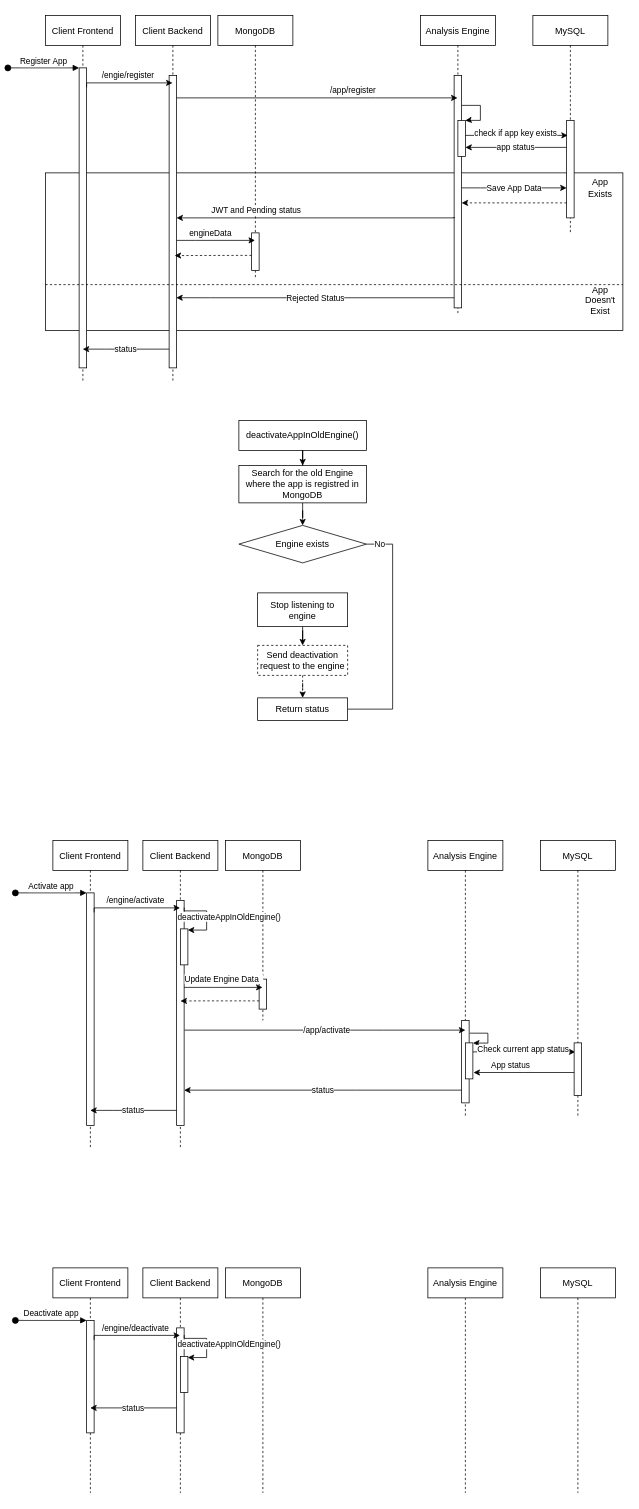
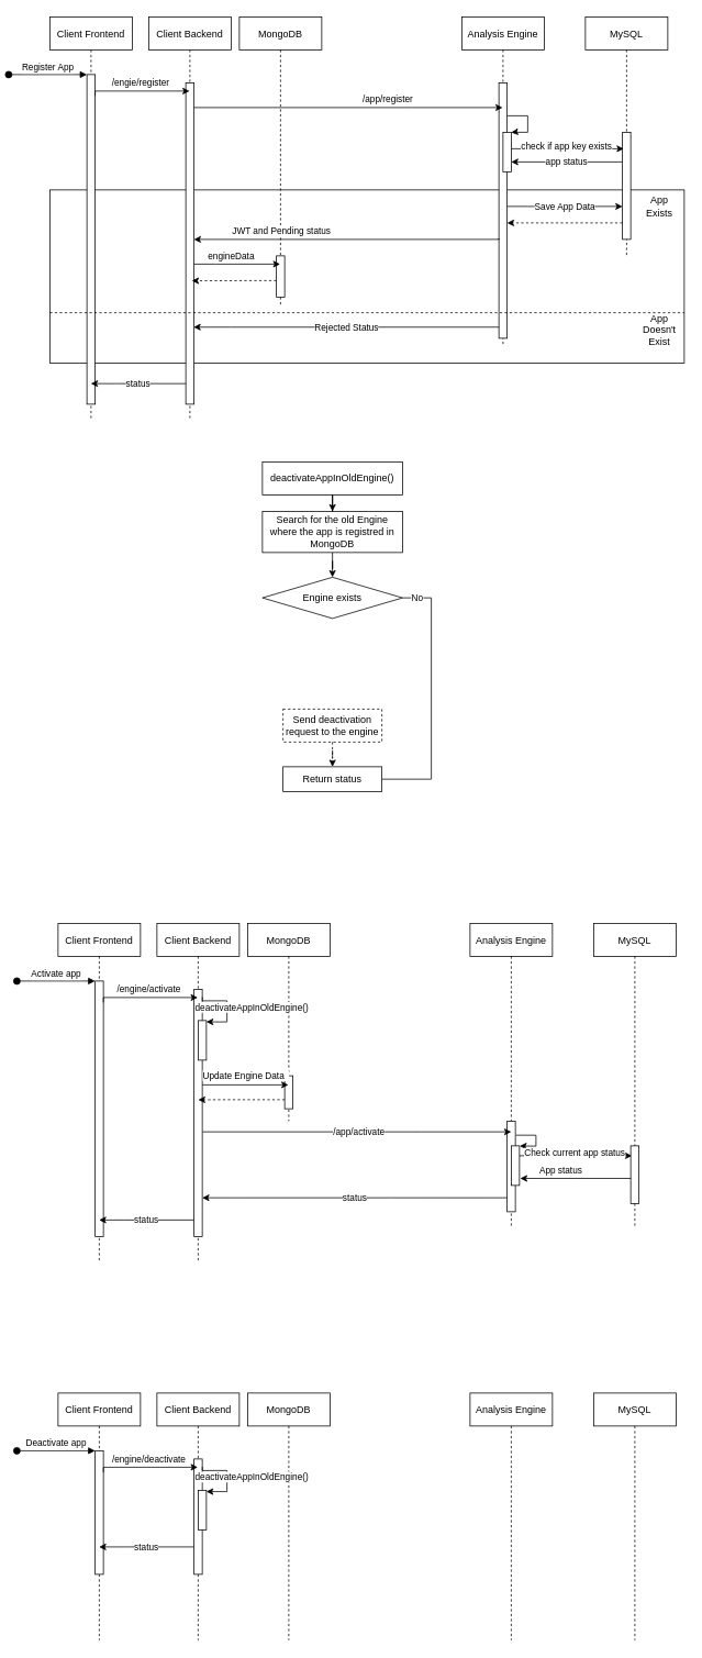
  <mxCell id="0" />
  <mxCell id="1" parent="0" />
  <mxCell id="2" value="" style="rounded=0;whiteSpace=wrap;html=1;fillColor=none;" vertex="1" parent="1"><mxGeometry x="20" y="230" width="770" height="210" as="geometry" /></mxCell>
  <mxCell id="3" value="Client Frontend" style="shape=umlLifeline;perimeter=lifelinePerimeter;container=1;collapsible=0;recursiveResize=0;rounded=0;shadow=0;strokeWidth=1;" parent="1" vertex="1"><mxGeometry x="20" y="20" width="100" height="490" as="geometry" /></mxCell>
  <mxCell id="4" value="" style="points=[];perimeter=orthogonalPerimeter;rounded=0;shadow=0;strokeWidth=1;" parent="3" vertex="1"><mxGeometry x="45" y="70" width="10" height="400" as="geometry" /></mxCell>
  <mxCell id="5" value="Register App" style="verticalAlign=bottom;startArrow=oval;endArrow=block;startSize=8;shadow=0;strokeWidth=1;" parent="3" target="4" edge="1"><mxGeometry relative="1" as="geometry"><mxPoint x="-50" y="70" as="sourcePoint" /></mxGeometry></mxCell>
  <mxCell id="6" value="MongoDB" style="shape=umlLifeline;perimeter=lifelinePerimeter;container=1;collapsible=0;recursiveResize=0;rounded=0;shadow=0;strokeWidth=1;" parent="1" vertex="1"><mxGeometry x="250" y="20" width="100" height="350" as="geometry" /></mxCell>
  <mxCell id="7" value="" style="points=[];perimeter=orthogonalPerimeter;rounded=0;shadow=0;strokeWidth=1;" parent="6" vertex="1"><mxGeometry x="45" y="290" width="10" height="50" as="geometry" /></mxCell>
  <mxCell id="8" value="Analysis Engine" style="shape=umlLifeline;perimeter=lifelinePerimeter;container=1;collapsible=0;recursiveResize=0;rounded=0;shadow=0;strokeWidth=1;" vertex="1" parent="1"><mxGeometry x="520" y="20" width="100" height="400" as="geometry" /></mxCell>
  <mxCell id="9" value="" style="points=[];perimeter=orthogonalPerimeter;rounded=0;shadow=0;strokeWidth=1;" vertex="1" parent="8"><mxGeometry x="45" y="80" width="10" height="310" as="geometry" /></mxCell>
  <mxCell id="10" value="MySQL" style="shape=umlLifeline;perimeter=lifelinePerimeter;container=1;collapsible=0;recursiveResize=0;rounded=0;shadow=0;strokeWidth=1;" vertex="1" parent="1"><mxGeometry x="670" y="20" width="100" height="290" as="geometry" /></mxCell>
  <mxCell id="11" value="" style="points=[];perimeter=orthogonalPerimeter;rounded=0;shadow=0;strokeWidth=1;" vertex="1" parent="10"><mxGeometry x="45" y="140" width="10" height="130" as="geometry" /></mxCell>
  <mxCell id="12" value="Client Backend" style="shape=umlLifeline;perimeter=lifelinePerimeter;container=1;collapsible=0;recursiveResize=0;rounded=0;shadow=0;strokeWidth=1;" vertex="1" parent="1"><mxGeometry x="140" y="20" width="100" height="490" as="geometry" /></mxCell>
  <mxCell id="13" value="" style="points=[];perimeter=orthogonalPerimeter;rounded=0;shadow=0;strokeWidth=1;" vertex="1" parent="12"><mxGeometry x="45" y="80" width="10" height="390" as="geometry" /></mxCell>
  <mxCell id="14" value="/engie/register" style="edgeStyle=orthogonalEdgeStyle;rounded=0;orthogonalLoop=1;jettySize=auto;html=1;" edge="1" parent="1" target="12"><mxGeometry x="0.012" y="10" relative="1" as="geometry"><mxPoint x="75" y="116" as="sourcePoint" /><mxPoint x="184" y="116" as="targetPoint" /><Array as="points"><mxPoint x="75" y="110" /></Array><mxPoint as="offset" /></mxGeometry></mxCell>
  <mxCell id="15" value="/app/register" style="edgeStyle=orthogonalEdgeStyle;rounded=0;orthogonalLoop=1;jettySize=auto;html=1;" edge="1" parent="1" source="13" target="8"><mxGeometry x="0.255" y="10" relative="1" as="geometry"><Array as="points"><mxPoint x="460" y="130" /><mxPoint x="460" y="130" /></Array><mxPoint as="offset" /></mxGeometry></mxCell>
  <mxCell id="16" value="JWT and Pending status" style="edgeStyle=orthogonalEdgeStyle;rounded=0;orthogonalLoop=1;jettySize=auto;html=1;" edge="1" parent="1"><mxGeometry x="0.432" y="-10" relative="1" as="geometry"><mxPoint x="565" y="290" as="sourcePoint" /><mxPoint x="194.81" y="290" as="targetPoint" /><Array as="points"><mxPoint x="565" y="289" /><mxPoint x="565" y="290" /></Array><mxPoint as="offset" /></mxGeometry></mxCell>
  <mxCell id="17" value="engineData" style="edgeStyle=orthogonalEdgeStyle;rounded=0;orthogonalLoop=1;jettySize=auto;html=1;" edge="1" parent="1"><mxGeometry x="-0.139" y="10" relative="1" as="geometry"><mxPoint x="195" y="320" as="sourcePoint" /><mxPoint x="299.5" y="320" as="targetPoint" /><Array as="points"><mxPoint x="220" y="320" /><mxPoint x="220" y="320" /></Array><mxPoint as="offset" /></mxGeometry></mxCell>
  <mxCell id="18" value="" style="edgeStyle=orthogonalEdgeStyle;rounded=0;orthogonalLoop=1;jettySize=auto;html=1;entryX=0.524;entryY=0.711;entryDx=0;entryDy=0;entryPerimeter=0;dashed=1;" edge="1" parent="1"><mxGeometry x="-0.123" relative="1" as="geometry"><mxPoint x="295" y="340.004" as="sourcePoint" /><mxPoint x="192.4" y="340.27" as="targetPoint" /><Array as="points"><mxPoint x="280" y="339.97" /><mxPoint x="280" y="339.97" /></Array><mxPoint as="offset" /></mxGeometry></mxCell>
  <mxCell id="19" value="status" style="edgeStyle=orthogonalEdgeStyle;rounded=0;orthogonalLoop=1;jettySize=auto;html=1;" edge="1" parent="1"><mxGeometry relative="1" as="geometry"><mxPoint x="185" y="465" as="sourcePoint" /><mxPoint x="69.81" y="465" as="targetPoint" /><Array as="points"><mxPoint x="100" y="465" /><mxPoint x="100" y="465" /></Array></mxGeometry></mxCell>
  <mxCell id="20" value="check if app key exists" style="edgeStyle=orthogonalEdgeStyle;rounded=0;orthogonalLoop=1;jettySize=auto;html=1;" edge="1" parent="1"><mxGeometry x="0.004" y="3" relative="1" as="geometry"><mxPoint x="577" y="180" as="sourcePoint" /><mxPoint x="716.5" y="180" as="targetPoint" /><Array as="points"><mxPoint x="667" y="180" /><mxPoint x="667" y="180" /></Array><mxPoint as="offset" /></mxGeometry></mxCell>
  <mxCell id="21" value="" style="points=[];perimeter=orthogonalPerimeter;rounded=0;shadow=0;strokeWidth=1;" vertex="1" parent="1"><mxGeometry x="570" y="160" width="10" height="48" as="geometry" /></mxCell>
  <mxCell id="22" value="app status" style="edgeStyle=orthogonalEdgeStyle;rounded=0;orthogonalLoop=1;jettySize=auto;html=1;" edge="1" parent="1"><mxGeometry relative="1" as="geometry"><mxPoint x="715" y="196" as="sourcePoint" /><mxPoint x="580" y="196" as="targetPoint" /><Array as="points"><mxPoint x="630" y="196" /><mxPoint x="630" y="196" /></Array></mxGeometry></mxCell>
  <mxCell id="23" style="edgeStyle=orthogonalEdgeStyle;rounded=0;orthogonalLoop=1;jettySize=auto;html=1;entryX=0.994;entryY=0.005;entryDx=0;entryDy=0;entryPerimeter=0;" edge="1" parent="1" source="9" target="21"><mxGeometry relative="1" as="geometry"><mxPoint x="582" y="160" as="targetPoint" /><Array as="points"><mxPoint x="600" y="140" /><mxPoint x="600" y="160" /><mxPoint x="582" y="160" /></Array></mxGeometry></mxCell>
  <mxCell id="24" value="Save App Data" style="edgeStyle=orthogonalEdgeStyle;rounded=0;orthogonalLoop=1;jettySize=auto;html=1;" edge="1" parent="1" source="9" target="11"><mxGeometry relative="1" as="geometry"><Array as="points"><mxPoint x="600" y="250" /><mxPoint x="600" y="250" /></Array></mxGeometry></mxCell>
  <mxCell id="25" style="edgeStyle=orthogonalEdgeStyle;rounded=0;orthogonalLoop=1;jettySize=auto;html=1;dashed=1;" edge="1" parent="1" source="11" target="9"><mxGeometry relative="1" as="geometry"><Array as="points"><mxPoint x="600" y="270" /><mxPoint x="600" y="270" /></Array></mxGeometry></mxCell>
  <mxCell id="26" value="" style="endArrow=none;dashed=1;html=1;exitX=0;exitY=0.5;exitDx=0;exitDy=0;entryX=1;entryY=0.5;entryDx=0;entryDy=0;" edge="1" parent="1"><mxGeometry width="50" height="50" relative="1" as="geometry"><mxPoint x="20" y="379" as="sourcePoint" /><mxPoint x="790" y="379" as="targetPoint" /></mxGeometry></mxCell>
  <mxCell id="27" value="App Exists" style="text;html=1;strokeColor=none;fillColor=none;align=center;verticalAlign=middle;whiteSpace=wrap;rounded=0;" vertex="1" parent="1"><mxGeometry x="740" y="240" width="40" height="20" as="geometry" /></mxCell>
  <mxCell id="28" value="App Doesn't Exist" style="text;html=1;strokeColor=none;fillColor=none;align=center;verticalAlign=middle;whiteSpace=wrap;rounded=0;" vertex="1" parent="1"><mxGeometry x="740" y="390" width="40" height="20" as="geometry" /></mxCell>
  <mxCell id="29" value="Rejected Status" style="edgeStyle=orthogonalEdgeStyle;rounded=0;orthogonalLoop=1;jettySize=auto;html=1;entryX=0.952;entryY=0.717;entryDx=0;entryDy=0;entryPerimeter=0;" edge="1" parent="1"><mxGeometry relative="1" as="geometry"><mxPoint x="565" y="396.517" as="sourcePoint" /><mxPoint x="194.52" y="396.48" as="targetPoint" /><Array as="points"><mxPoint x="240" y="396" /></Array></mxGeometry></mxCell>
  <mxCell id="30" value="Client Frontend" style="shape=umlLifeline;perimeter=lifelinePerimeter;container=1;collapsible=0;recursiveResize=0;rounded=0;shadow=0;strokeWidth=1;" vertex="1" parent="1"><mxGeometry x="30" y="1120" width="100" height="410" as="geometry" /></mxCell>
  <mxCell id="31" value="" style="points=[];perimeter=orthogonalPerimeter;rounded=0;shadow=0;strokeWidth=1;" vertex="1" parent="30"><mxGeometry x="45" y="70" width="10" height="310" as="geometry" /></mxCell>
  <mxCell id="32" value="Activate app" style="verticalAlign=bottom;startArrow=oval;endArrow=block;startSize=8;shadow=0;strokeWidth=1;" edge="1" parent="30" target="31"><mxGeometry relative="1" as="geometry"><mxPoint x="-50" y="70" as="sourcePoint" /></mxGeometry></mxCell>
  <mxCell id="33" value="MongoDB" style="shape=umlLifeline;perimeter=lifelinePerimeter;container=1;collapsible=0;recursiveResize=0;rounded=0;shadow=0;strokeWidth=1;" vertex="1" parent="1"><mxGeometry x="260" y="1120" width="100" height="240" as="geometry" /></mxCell>
  <mxCell id="34" value="" style="points=[];perimeter=orthogonalPerimeter;rounded=0;shadow=0;strokeWidth=1;" vertex="1" parent="33"><mxGeometry x="45" y="185" width="10" height="40" as="geometry" /></mxCell>
  <mxCell id="35" value="Analysis Engine" style="shape=umlLifeline;perimeter=lifelinePerimeter;container=1;collapsible=0;recursiveResize=0;rounded=0;shadow=0;strokeWidth=1;" vertex="1" parent="1"><mxGeometry x="530" y="1120" width="100" height="370" as="geometry" /></mxCell>
  <mxCell id="36" style="edgeStyle=orthogonalEdgeStyle;rounded=0;orthogonalLoop=1;jettySize=auto;html=1;entryX=1.021;entryY=0.047;entryDx=0;entryDy=0;entryPerimeter=0;exitX=1.067;exitY=0.127;exitDx=0;exitDy=0;exitPerimeter=0;" edge="1" parent="35"><mxGeometry relative="1" as="geometry"><mxPoint x="55.67" y="257.05" as="sourcePoint" /><mxPoint x="60.21" y="270.256" as="targetPoint" /><Array as="points"><mxPoint x="80" y="257" /><mxPoint x="80" y="270" /></Array></mxGeometry></mxCell>
  <mxCell id="37" value="" style="points=[];perimeter=orthogonalPerimeter;rounded=0;shadow=0;strokeWidth=1;" vertex="1" parent="35"><mxGeometry x="45" y="240" width="10" height="110" as="geometry" /></mxCell>
  <mxCell id="38" value="Check current app status" style="edgeStyle=orthogonalEdgeStyle;rounded=0;orthogonalLoop=1;jettySize=auto;html=1;" edge="1" parent="35"><mxGeometry x="0.004" y="3" relative="1" as="geometry"><mxPoint x="57" y="282" as="sourcePoint" /><mxPoint x="196.5" y="282" as="targetPoint" /><Array as="points"><mxPoint x="147" y="282" /><mxPoint x="147" y="282" /></Array><mxPoint as="offset" /></mxGeometry></mxCell>
  <mxCell id="39" value="" style="points=[];perimeter=orthogonalPerimeter;rounded=0;shadow=0;strokeWidth=1;" vertex="1" parent="35"><mxGeometry x="50" y="270" width="10" height="48" as="geometry" /></mxCell>
  <mxCell id="40" value="MySQL" style="shape=umlLifeline;perimeter=lifelinePerimeter;container=1;collapsible=0;recursiveResize=0;rounded=0;shadow=0;strokeWidth=1;" vertex="1" parent="1"><mxGeometry x="680" y="1120" width="100" height="370" as="geometry" /></mxCell>
  <mxCell id="41" value="" style="points=[];perimeter=orthogonalPerimeter;rounded=0;shadow=0;strokeWidth=1;" vertex="1" parent="40"><mxGeometry x="45" y="270" width="10" height="70" as="geometry" /></mxCell>
  <mxCell id="42" value="Client Backend" style="shape=umlLifeline;perimeter=lifelinePerimeter;container=1;collapsible=0;recursiveResize=0;rounded=0;shadow=0;strokeWidth=1;" vertex="1" parent="1"><mxGeometry x="150" y="1120" width="100" height="410" as="geometry" /></mxCell>
  <mxCell id="43" value="" style="points=[];perimeter=orthogonalPerimeter;rounded=0;shadow=0;strokeWidth=1;" vertex="1" parent="42"><mxGeometry x="45" y="80" width="10" height="300" as="geometry" /></mxCell>
  <mxCell id="44" value="/engine/activate" style="edgeStyle=orthogonalEdgeStyle;rounded=0;orthogonalLoop=1;jettySize=auto;html=1;" edge="1" parent="1" target="42"><mxGeometry x="0.012" y="10" relative="1" as="geometry"><mxPoint x="85" y="1216" as="sourcePoint" /><mxPoint x="194" y="1216" as="targetPoint" /><Array as="points"><mxPoint x="85" y="1210" /></Array><mxPoint as="offset" /></mxGeometry></mxCell>
  <mxCell id="45" value="/app/activate" style="edgeStyle=orthogonalEdgeStyle;rounded=0;orthogonalLoop=1;jettySize=auto;html=1;" edge="1" parent="1"><mxGeometry x="0.012" relative="1" as="geometry"><Array as="points"><mxPoint x="470.5" y="1373" /><mxPoint x="470.5" y="1373" /></Array><mxPoint as="offset" /><mxPoint x="205.5" y="1373" as="sourcePoint" /><mxPoint x="580" y="1373" as="targetPoint" /></mxGeometry></mxCell>
  <mxCell id="46" value="status" style="edgeStyle=orthogonalEdgeStyle;rounded=0;orthogonalLoop=1;jettySize=auto;html=1;" edge="1" parent="1"><mxGeometry relative="1" as="geometry"><mxPoint x="195" y="1480" as="sourcePoint" /><mxPoint x="79.81" y="1480" as="targetPoint" /><Array as="points"><mxPoint x="110" y="1480" /><mxPoint x="110" y="1480" /></Array></mxGeometry></mxCell>
  <mxCell id="47" value="" style="points=[];perimeter=orthogonalPerimeter;rounded=0;shadow=0;strokeWidth=1;" vertex="1" parent="1"><mxGeometry x="200" y="1238" width="10" height="48" as="geometry" /></mxCell>
  <mxCell id="48" value="deactivateAppInOldEngine()" style="edgeStyle=orthogonalEdgeStyle;rounded=0;orthogonalLoop=1;jettySize=auto;html=1;entryX=0.99;entryY=0.158;entryDx=0;entryDy=0;entryPerimeter=0;exitX=1.014;exitY=0.052;exitDx=0;exitDy=0;exitPerimeter=0;" edge="1" parent="1"><mxGeometry x="-0.011" y="30" relative="1" as="geometry"><mxPoint x="205.14" y="1209.6" as="sourcePoint" /><mxPoint x="209.9" y="1239.584" as="targetPoint" /><Array as="points"><mxPoint x="205" y="1214" /><mxPoint x="235" y="1214" /><mxPoint x="235" y="1240" /></Array><mxPoint as="offset" /></mxGeometry></mxCell>
  <mxCell id="49" value="Update Engine Data&amp;nbsp;&amp;nbsp;" style="edgeStyle=orthogonalEdgeStyle;rounded=0;orthogonalLoop=1;jettySize=auto;html=1;" edge="1" parent="1"><mxGeometry x="0.014" y="11" relative="1" as="geometry"><mxPoint x="205" y="1316" as="sourcePoint" /><mxPoint x="309.5" y="1316" as="targetPoint" /><Array as="points"><mxPoint x="245" y="1316" /><mxPoint x="245" y="1316" /></Array><mxPoint as="offset" /></mxGeometry></mxCell>
  <mxCell id="50" style="edgeStyle=orthogonalEdgeStyle;rounded=0;orthogonalLoop=1;jettySize=auto;html=1;entryX=0.51;entryY=0.321;entryDx=0;entryDy=0;entryPerimeter=0;dashed=1;" edge="1" parent="1"><mxGeometry relative="1" as="geometry"><mxPoint x="305" y="1334" as="sourcePoint" /><mxPoint x="200.1" y="1334.19" as="targetPoint" /><Array as="points"><mxPoint x="225" y="1334" /><mxPoint x="225" y="1334" /></Array></mxGeometry></mxCell>
  <mxCell id="51" value="App status" style="edgeStyle=orthogonalEdgeStyle;rounded=0;orthogonalLoop=1;jettySize=auto;html=1;entryX=1.09;entryY=0.823;entryDx=0;entryDy=0;entryPerimeter=0;" edge="1" parent="1"><mxGeometry x="0.268" y="-10" relative="1" as="geometry"><mxPoint x="725" y="1429.514" as="sourcePoint" /><mxPoint x="590.9" y="1429.504" as="targetPoint" /><Array as="points"><mxPoint x="658" y="1430" /></Array><mxPoint as="offset" /></mxGeometry></mxCell>
  <mxCell id="52" value="status" style="edgeStyle=orthogonalEdgeStyle;rounded=0;orthogonalLoop=1;jettySize=auto;html=1;" edge="1" parent="1"><mxGeometry relative="1" as="geometry"><mxPoint x="575" y="1453.034" as="sourcePoint" /><mxPoint x="205" y="1453.034" as="targetPoint" /><Array as="points"><mxPoint x="435" y="1453" /><mxPoint x="435" y="1453" /></Array></mxGeometry></mxCell>
  <mxCell id="53" value="" style="edgeStyle=orthogonalEdgeStyle;rounded=0;orthogonalLoop=1;jettySize=auto;html=1;" edge="1" parent="1" source="54" target="56"><mxGeometry relative="1" as="geometry" /></mxCell>
  <mxCell id="54" value="deactivateAppInOldEngine()" style="rounded=0;whiteSpace=wrap;html=1;fillColor=none;" vertex="1" parent="1"><mxGeometry x="278" y="560" width="170" height="40" as="geometry" /></mxCell>
  <mxCell id="55" value="" style="edgeStyle=orthogonalEdgeStyle;rounded=0;orthogonalLoop=1;jettySize=auto;html=1;" edge="1" parent="1" source="56" target="58"><mxGeometry relative="1" as="geometry" /></mxCell>
  <mxCell id="56" value="Search for the old Engine where the app is registred in MongoDB" style="whiteSpace=wrap;html=1;rounded=0;fillColor=none;" vertex="1" parent="1"><mxGeometry x="278" y="620" width="170" height="50" as="geometry" /></mxCell>
  <mxCell id="57" value="No" style="edgeStyle=orthogonalEdgeStyle;rounded=0;orthogonalLoop=1;jettySize=auto;html=1;entryX=1;entryY=0.5;entryDx=0;entryDy=0;exitX=1;exitY=0.5;exitDx=0;exitDy=0;endArrow=none;" edge="1" parent="1" source="58" target="63"><mxGeometry x="-0.883" relative="1" as="geometry"><Array as="points"><mxPoint x="483" y="725" /><mxPoint x="483" y="945" /></Array><mxPoint as="offset" /></mxGeometry></mxCell>
  <mxCell id="58" value="Engine exists" style="rhombus;whiteSpace=wrap;html=1;rounded=0;fillColor=none;" vertex="1" parent="1"><mxGeometry x="278" y="700" width="170" height="50" as="geometry" /></mxCell>
- <mxCell id="59" value="" style="edgeStyle=orthogonalEdgeStyle;rounded=0;orthogonalLoop=1;jettySize=auto;html=1;" edge="1" parent="1" source="60" target="62"><mxGeometry relative="1" as="geometry" /></mxCell>
- <mxCell id="60" value="Stop listening to engine" style="whiteSpace=wrap;html=1;rounded=0;fillColor=none;" vertex="1" parent="1"><mxGeometry x="303" y="790" width="120" height="45" as="geometry" /></mxCell>
  <mxCell id="61" value="" style="edgeStyle=orthogonalEdgeStyle;rounded=0;orthogonalLoop=1;jettySize=auto;html=1;dashed=1;" edge="1" parent="1" source="62" target="63"><mxGeometry relative="1" as="geometry" /></mxCell>
  <mxCell id="62" value="Send deactivation request to the engine" style="whiteSpace=wrap;html=1;rounded=0;fillColor=none;dashed=1;" vertex="1" parent="1"><mxGeometry x="303" y="860" width="120" height="40" as="geometry" /></mxCell>
  <mxCell id="63" value="Return status" style="whiteSpace=wrap;html=1;rounded=0;fillColor=none;" vertex="1" parent="1"><mxGeometry x="303" y="930" width="120" height="30" as="geometry" /></mxCell>
  <mxCell id="64" value="Client Frontend" style="shape=umlLifeline;perimeter=lifelinePerimeter;container=1;collapsible=0;recursiveResize=0;rounded=0;shadow=0;strokeWidth=1;" vertex="1" parent="1"><mxGeometry x="30" y="1690" width="100" height="300" as="geometry" /></mxCell>
  <mxCell id="65" value="" style="points=[];perimeter=orthogonalPerimeter;rounded=0;shadow=0;strokeWidth=1;" vertex="1" parent="64"><mxGeometry x="45" y="70" width="10" height="150" as="geometry" /></mxCell>
  <mxCell id="66" value="Deactivate app" style="verticalAlign=bottom;startArrow=oval;endArrow=block;startSize=8;shadow=0;strokeWidth=1;" edge="1" parent="64" target="65"><mxGeometry relative="1" as="geometry"><mxPoint x="-50" y="70" as="sourcePoint" /></mxGeometry></mxCell>
  <mxCell id="67" value="MongoDB" style="shape=umlLifeline;perimeter=lifelinePerimeter;container=1;collapsible=0;recursiveResize=0;rounded=0;shadow=0;strokeWidth=1;" vertex="1" parent="1"><mxGeometry x="260" y="1690" width="100" height="300" as="geometry" /></mxCell>
  <mxCell id="68" value="Analysis Engine" style="shape=umlLifeline;perimeter=lifelinePerimeter;container=1;collapsible=0;recursiveResize=0;rounded=0;shadow=0;strokeWidth=1;" vertex="1" parent="1"><mxGeometry x="530" y="1690" width="100" height="300" as="geometry" /></mxCell>
  <mxCell id="69" value="MySQL" style="shape=umlLifeline;perimeter=lifelinePerimeter;container=1;collapsible=0;recursiveResize=0;rounded=0;shadow=0;strokeWidth=1;" vertex="1" parent="1"><mxGeometry x="680" y="1690" width="100" height="300" as="geometry" /></mxCell>
  <mxCell id="70" value="Client Backend" style="shape=umlLifeline;perimeter=lifelinePerimeter;container=1;collapsible=0;recursiveResize=0;rounded=0;shadow=0;strokeWidth=1;" vertex="1" parent="1"><mxGeometry x="150" y="1690" width="100" height="300" as="geometry" /></mxCell>
  <mxCell id="71" value="" style="points=[];perimeter=orthogonalPerimeter;rounded=0;shadow=0;strokeWidth=1;" vertex="1" parent="70"><mxGeometry x="45" y="80" width="10" height="140" as="geometry" /></mxCell>
  <mxCell id="72" value="/engine/deactivate" style="edgeStyle=orthogonalEdgeStyle;rounded=0;orthogonalLoop=1;jettySize=auto;html=1;" edge="1" parent="1" target="70"><mxGeometry x="0.012" y="10" relative="1" as="geometry"><mxPoint x="85" y="1786" as="sourcePoint" /><mxPoint x="194" y="1786" as="targetPoint" /><Array as="points"><mxPoint x="85" y="1780" /></Array><mxPoint as="offset" /></mxGeometry></mxCell>
  <mxCell id="73" value="status" style="edgeStyle=orthogonalEdgeStyle;rounded=0;orthogonalLoop=1;jettySize=auto;html=1;" edge="1" parent="1"><mxGeometry relative="1" as="geometry"><mxPoint x="195" y="1876.71" as="sourcePoint" /><mxPoint x="79.81" y="1876.71" as="targetPoint" /><Array as="points"><mxPoint x="110" y="1876.71" /><mxPoint x="110" y="1876.71" /></Array></mxGeometry></mxCell>
  <mxCell id="74" value="" style="points=[];perimeter=orthogonalPerimeter;rounded=0;shadow=0;strokeWidth=1;" vertex="1" parent="1"><mxGeometry x="200" y="1808" width="10" height="48" as="geometry" /></mxCell>
  <mxCell id="75" value="deactivateAppInOldEngine()" style="edgeStyle=orthogonalEdgeStyle;rounded=0;orthogonalLoop=1;jettySize=auto;html=1;entryX=0.99;entryY=0.158;entryDx=0;entryDy=0;entryPerimeter=0;exitX=1.014;exitY=0.052;exitDx=0;exitDy=0;exitPerimeter=0;" edge="1" parent="1"><mxGeometry x="-0.011" y="30" relative="1" as="geometry"><mxPoint x="205.14" y="1779.6" as="sourcePoint" /><mxPoint x="209.9" y="1809.584" as="targetPoint" /><Array as="points"><mxPoint x="205" y="1784" /><mxPoint x="235" y="1784" /><mxPoint x="235" y="1810" /></Array><mxPoint as="offset" /></mxGeometry></mxCell>
